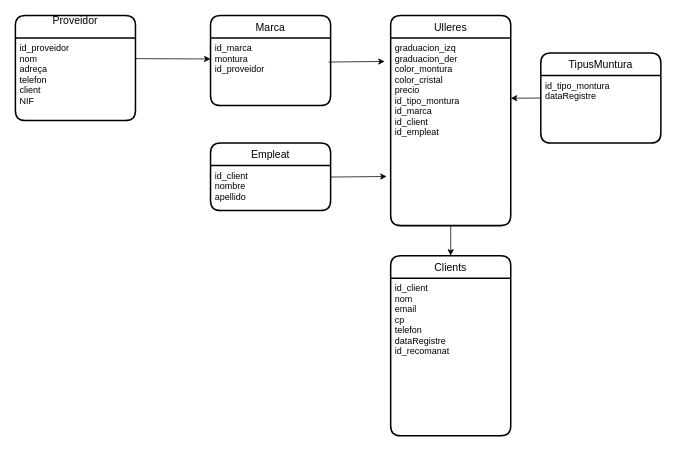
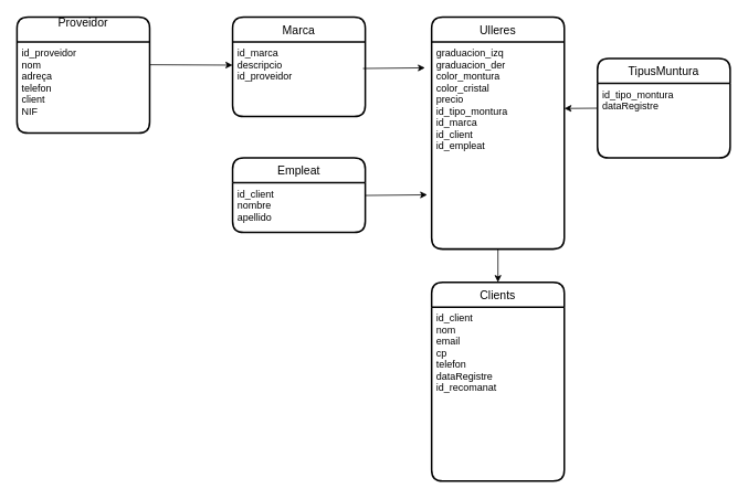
  <mxCell id="0" />
  <mxCell id="1" parent="0" />
  <mxCell id="2" value="Proveidor&#10;" style="swimlane;childLayout=stackLayout;horizontal=1;startSize=30;horizontalStack=0;rounded=1;fontSize=14;fontStyle=0;strokeWidth=2;resizeParent=0;resizeLast=1;shadow=0;dashed=0;align=center;" parent="1" vertex="1"><mxGeometry x="20" y="20" width="160" height="140" as="geometry" /></mxCell>
  <mxCell id="3" value="id_proveidor&#10;nom&#10;adreça&#10;telefon&#10;client &#10;NIF&#10;" style="align=left;strokeColor=none;fillColor=none;spacingLeft=4;fontSize=12;verticalAlign=top;resizable=0;rotatable=0;part=1;" parent="2" vertex="1"><mxGeometry y="30" width="160" height="110" as="geometry" /></mxCell>
  <mxCell id="4" value="Marca" style="swimlane;childLayout=stackLayout;horizontal=1;startSize=30;horizontalStack=0;rounded=1;fontSize=14;fontStyle=0;strokeWidth=2;resizeParent=0;resizeLast=1;shadow=0;dashed=0;align=center;" vertex="1" parent="1"><mxGeometry x="280" y="20" width="160" height="120" as="geometry" /></mxCell>
- <mxCell id="5" value="id_marca&#10;montura&#10;id_proveidor" style="align=left;strokeColor=none;fillColor=none;spacingLeft=4;fontSize=12;verticalAlign=top;resizable=0;rotatable=0;part=1;" vertex="1" parent="4"><mxGeometry y="30" width="160" height="90" as="geometry" /></mxCell>
+ <mxCell id="5" value="id_marca&#10;descripcio&#10;id_proveidor" style="align=left;strokeColor=none;fillColor=none;spacingLeft=4;fontSize=12;verticalAlign=top;resizable=0;rotatable=0;part=1;" vertex="1" parent="4"><mxGeometry y="30" width="160" height="90" as="geometry" /></mxCell>
  <mxCell id="6" value="" style="endArrow=classic;html=1;rounded=0;exitX=1;exitY=0.25;exitDx=0;exitDy=0;" edge="1" parent="1" source="3"><mxGeometry width="50" height="50" relative="1" as="geometry"><mxPoint x="210" y="115" as="sourcePoint" /><mxPoint x="280" y="78" as="targetPoint" /></mxGeometry></mxCell>
  <mxCell id="7" value="Ulleres" style="swimlane;childLayout=stackLayout;horizontal=1;startSize=30;horizontalStack=0;rounded=1;fontSize=14;fontStyle=0;strokeWidth=2;resizeParent=0;resizeLast=1;shadow=0;dashed=0;align=center;" vertex="1" parent="1"><mxGeometry x="520" y="20" width="160" height="280" as="geometry" /></mxCell>
  <mxCell id="8" value="graduacion_izq&#10;graduacion_der&#10;color_montura&#10;color_cristal&#10;precio&#10;id_tipo_montura&#10;id_marca&#10;id_client&#10;id_empleat" style="align=left;strokeColor=none;fillColor=none;spacingLeft=4;fontSize=12;verticalAlign=top;resizable=0;rotatable=0;part=1;" vertex="1" parent="7"><mxGeometry y="30" width="160" height="250" as="geometry" /></mxCell>
  <mxCell id="9" value="Empleat" style="swimlane;childLayout=stackLayout;horizontal=1;startSize=30;horizontalStack=0;rounded=1;fontSize=14;fontStyle=0;strokeWidth=2;resizeParent=0;resizeLast=1;shadow=0;dashed=0;align=center;" vertex="1" parent="1"><mxGeometry x="280" y="190" width="160" height="90" as="geometry" /></mxCell>
  <mxCell id="10" value="id_client&#10;nombre&#10;apellido" style="align=left;strokeColor=none;fillColor=none;spacingLeft=4;fontSize=12;verticalAlign=top;resizable=0;rotatable=0;part=1;" vertex="1" parent="9"><mxGeometry y="30" width="160" height="60" as="geometry" /></mxCell>
  <mxCell id="11" value="TipusMuntura" style="swimlane;childLayout=stackLayout;horizontal=1;startSize=30;horizontalStack=0;rounded=1;fontSize=14;fontStyle=0;strokeWidth=2;resizeParent=0;resizeLast=1;shadow=0;dashed=0;align=center;" vertex="1" parent="1"><mxGeometry x="720" y="70" width="160" height="120" as="geometry" /></mxCell>
  <mxCell id="12" value="id_tipo_montura&#10;dataRegistre" style="align=left;strokeColor=none;fillColor=none;spacingLeft=4;fontSize=12;verticalAlign=top;resizable=0;rotatable=0;part=1;" vertex="1" parent="11"><mxGeometry y="30" width="160" height="90" as="geometry" /></mxCell>
  <mxCell id="13" value="Clients" style="swimlane;childLayout=stackLayout;horizontal=1;startSize=30;horizontalStack=0;rounded=1;fontSize=14;fontStyle=0;strokeWidth=2;resizeParent=0;resizeLast=1;shadow=0;dashed=0;align=center;" vertex="1" parent="1"><mxGeometry x="520" y="340" width="160" height="240" as="geometry" /></mxCell>
  <mxCell id="14" value="id_client&#10;nom&#10;email&#10;cp&#10;telefon&#10;dataRegistre&#10;id_recomanat" style="align=left;strokeColor=none;fillColor=none;spacingLeft=4;fontSize=12;verticalAlign=top;resizable=0;rotatable=0;part=1;" vertex="1" parent="13"><mxGeometry y="30" width="160" height="210" as="geometry" /></mxCell>
  <mxCell id="15" value="" style="endArrow=classic;html=1;rounded=0;exitX=0.983;exitY=0.356;exitDx=0;exitDy=0;exitPerimeter=0;entryX=-0.05;entryY=0.125;entryDx=0;entryDy=0;entryPerimeter=0;" edge="1" parent="1" source="5" target="8"><mxGeometry width="50" height="50" relative="1" as="geometry"><mxPoint x="450" y="80" as="sourcePoint" /><mxPoint x="550" y="80.5" as="targetPoint" /></mxGeometry></mxCell>
  <mxCell id="16" value="" style="endArrow=classic;html=1;rounded=0;exitX=0.983;exitY=0.356;exitDx=0;exitDy=0;exitPerimeter=0;entryX=-0.05;entryY=0.125;entryDx=0;entryDy=0;entryPerimeter=0;" edge="1" parent="1"><mxGeometry width="50" height="50" relative="1" as="geometry"><mxPoint x="440" y="235.29" as="sourcePoint" /><mxPoint x="514.72" y="234.5" as="targetPoint" /></mxGeometry></mxCell>
  <mxCell id="17" value="" style="endArrow=classic;html=1;rounded=0;entryX=-0.05;entryY=0.125;entryDx=0;entryDy=0;entryPerimeter=0;" edge="1" parent="1"><mxGeometry width="50" height="50" relative="1" as="geometry"><mxPoint x="720" y="130" as="sourcePoint" /><mxPoint x="680" y="130.29" as="targetPoint" /></mxGeometry></mxCell>
  <mxCell id="18" value="" style="endArrow=classic;html=1;rounded=0;exitX=0.5;exitY=1;exitDx=0;exitDy=0;entryX=0.5;entryY=0;entryDx=0;entryDy=0;" edge="1" parent="1" source="8" target="13"><mxGeometry width="50" height="50" relative="1" as="geometry"><mxPoint x="590" y="340" as="sourcePoint" /><mxPoint x="640" y="290" as="targetPoint" /></mxGeometry></mxCell>
